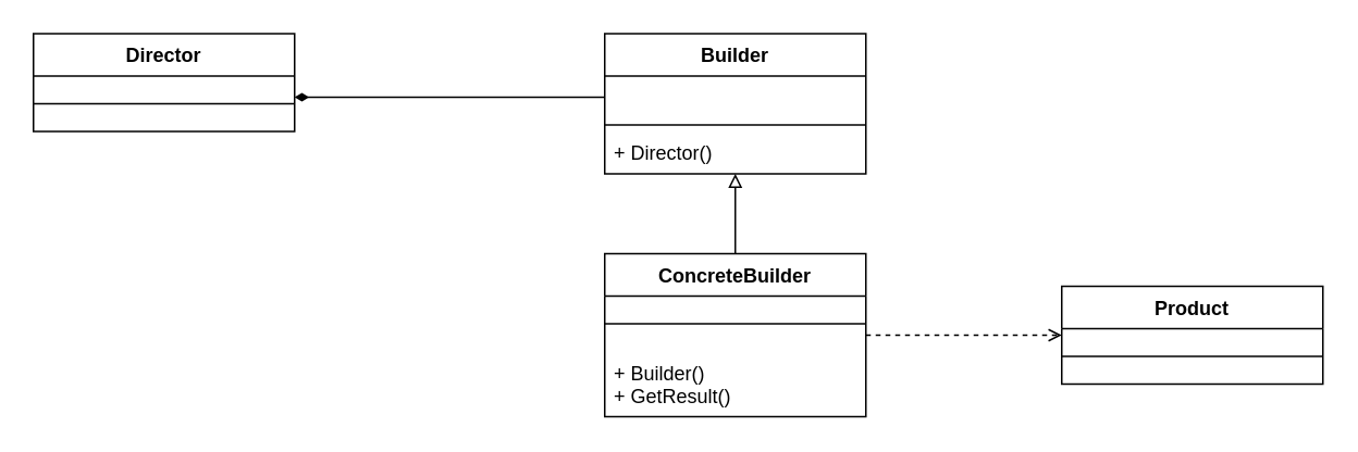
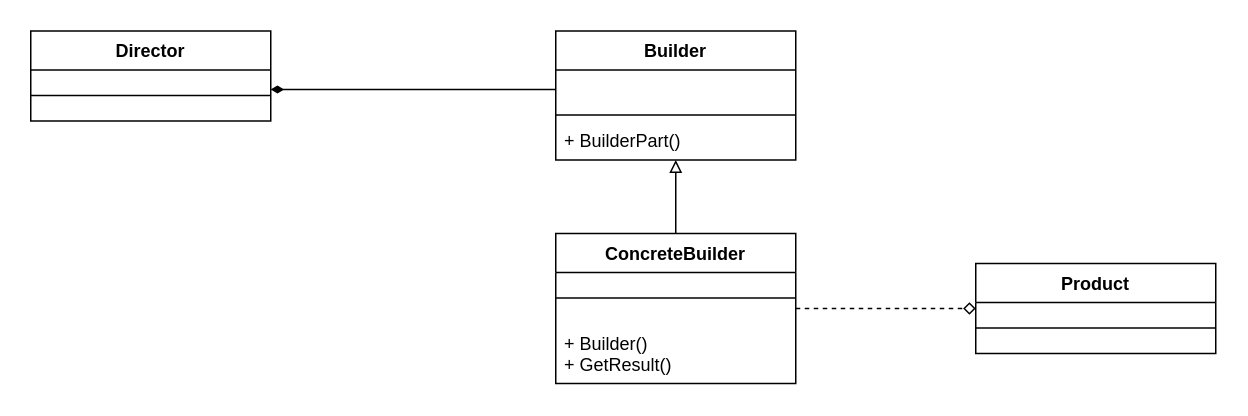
  <mxCell id="0" />
  <mxCell id="1" parent="0" />
  <mxCell id="2" style="edgeStyle=orthogonalEdgeStyle;rounded=0;orthogonalLoop=1;jettySize=auto;html=1;endArrow=none;endFill=0;startArrow=block;startFill=0;" parent="1" source="3" target="8" edge="1"><mxGeometry relative="1" as="geometry" /></mxCell>
  <mxCell id="3" value="Builder" style="swimlane;fontStyle=1;align=center;verticalAlign=top;childLayout=stackLayout;horizontal=1;startSize=26;horizontalStack=0;resizeParent=1;resizeParentMax=0;resizeLast=0;collapsible=1;marginBottom=0;whiteSpace=wrap;html=1;" parent="1" vertex="1"><mxGeometry x="370" y="20" width="160" height="86" as="geometry" /></mxCell>
  <mxCell id="4" value="&amp;nbsp;" style="text;strokeColor=none;fillColor=none;align=left;verticalAlign=top;spacingLeft=4;spacingRight=4;overflow=hidden;rotatable=0;points=[[0,0.5],[1,0.5]];portConstraint=eastwest;whiteSpace=wrap;html=1;" parent="3" vertex="1"><mxGeometry y="26" width="160" height="26" as="geometry" /></mxCell>
  <mxCell id="5" value="" style="line;strokeWidth=1;fillColor=none;align=left;verticalAlign=middle;spacingTop=-1;spacingLeft=3;spacingRight=3;rotatable=0;labelPosition=right;points=[];portConstraint=eastwest;strokeColor=inherit;" parent="3" vertex="1"><mxGeometry y="52" width="160" height="8" as="geometry" /></mxCell>
- <mxCell id="6" value="+ Director()" style="text;strokeColor=none;fillColor=none;align=left;verticalAlign=top;spacingLeft=4;spacingRight=4;overflow=hidden;rotatable=0;points=[[0,0.5],[1,0.5]];portConstraint=eastwest;whiteSpace=wrap;html=1;" parent="3" vertex="1"><mxGeometry y="60" width="160" height="26" as="geometry" /></mxCell>
- <mxCell id="7" style="edgeStyle=orthogonalEdgeStyle;rounded=0;orthogonalLoop=1;jettySize=auto;html=1;entryX=0;entryY=0.5;entryDx=0;entryDy=0;dashed=1;endArrow=open;endFill=0;" parent="1" source="8" target="11" edge="1"><mxGeometry relative="1" as="geometry" /></mxCell>
+ <mxCell id="6" value="+ BuilderPart()" style="text;strokeColor=none;fillColor=none;align=left;verticalAlign=top;spacingLeft=4;spacingRight=4;overflow=hidden;rotatable=0;points=[[0,0.5],[1,0.5]];portConstraint=eastwest;whiteSpace=wrap;html=1;" parent="3" vertex="1"><mxGeometry y="60" width="160" height="26" as="geometry" /></mxCell>
+ <mxCell id="7" style="edgeStyle=orthogonalEdgeStyle;rounded=0;orthogonalLoop=1;jettySize=auto;html=1;entryX=0;entryY=0.5;entryDx=0;entryDy=0;dashed=1;endArrow=diamond;endFill=0;" parent="1" source="8" target="11" edge="1"><mxGeometry relative="1" as="geometry" /></mxCell>
  <mxCell id="8" value="ConcreteBuilder" style="swimlane;fontStyle=1;align=center;verticalAlign=top;childLayout=stackLayout;horizontal=1;startSize=26;horizontalStack=0;resizeParent=1;resizeParentMax=0;resizeLast=0;collapsible=1;marginBottom=0;whiteSpace=wrap;html=1;" parent="1" vertex="1"><mxGeometry x="370" y="155" width="160" height="100" as="geometry" /></mxCell>
  <mxCell id="9" value="" style="line;strokeWidth=1;fillColor=none;align=left;verticalAlign=middle;spacingTop=-1;spacingLeft=3;spacingRight=3;rotatable=0;labelPosition=right;points=[];portConstraint=eastwest;strokeColor=inherit;" parent="8" vertex="1"><mxGeometry y="26" width="160" height="34" as="geometry" /></mxCell>
  <mxCell id="10" value="+ Builder()&lt;br&gt;+ GetResult()" style="text;strokeColor=none;fillColor=none;align=left;verticalAlign=top;spacingLeft=4;spacingRight=4;overflow=hidden;rotatable=0;points=[[0,0.5],[1,0.5]];portConstraint=eastwest;whiteSpace=wrap;html=1;" parent="8" vertex="1"><mxGeometry y="60" width="160" height="40" as="geometry" /></mxCell>
  <mxCell id="11" value="Product" style="swimlane;fontStyle=1;align=center;verticalAlign=top;childLayout=stackLayout;horizontal=1;startSize=26;horizontalStack=0;resizeParent=1;resizeParentMax=0;resizeLast=0;collapsible=1;marginBottom=0;whiteSpace=wrap;html=1;" parent="1" vertex="1"><mxGeometry x="650" y="175" width="160" height="60" as="geometry" /></mxCell>
  <mxCell id="12" value="" style="line;strokeWidth=1;fillColor=none;align=left;verticalAlign=middle;spacingTop=-1;spacingLeft=3;spacingRight=3;rotatable=0;labelPosition=right;points=[];portConstraint=eastwest;strokeColor=inherit;" parent="11" vertex="1"><mxGeometry y="26" width="160" height="34" as="geometry" /></mxCell>
  <mxCell id="13" value="Director" style="swimlane;fontStyle=1;align=center;verticalAlign=top;childLayout=stackLayout;horizontal=1;startSize=26;horizontalStack=0;resizeParent=1;resizeParentMax=0;resizeLast=0;collapsible=1;marginBottom=0;whiteSpace=wrap;html=1;" parent="1" vertex="1"><mxGeometry x="20" y="20" width="160" height="60" as="geometry" /></mxCell>
  <mxCell id="14" value="" style="line;strokeWidth=1;fillColor=none;align=left;verticalAlign=middle;spacingTop=-1;spacingLeft=3;spacingRight=3;rotatable=0;labelPosition=right;points=[];portConstraint=eastwest;strokeColor=inherit;" parent="13" vertex="1"><mxGeometry y="26" width="160" height="34" as="geometry" /></mxCell>
  <mxCell id="15" style="edgeStyle=orthogonalEdgeStyle;rounded=0;orthogonalLoop=1;jettySize=auto;html=1;exitX=0;exitY=0.5;exitDx=0;exitDy=0;entryX=1;entryY=0.5;entryDx=0;entryDy=0;endArrow=diamondThin;endFill=1;" parent="1" source="4" edge="1"><mxGeometry relative="1" as="geometry"><mxPoint x="180" y="59" as="targetPoint" /></mxGeometry></mxCell>
